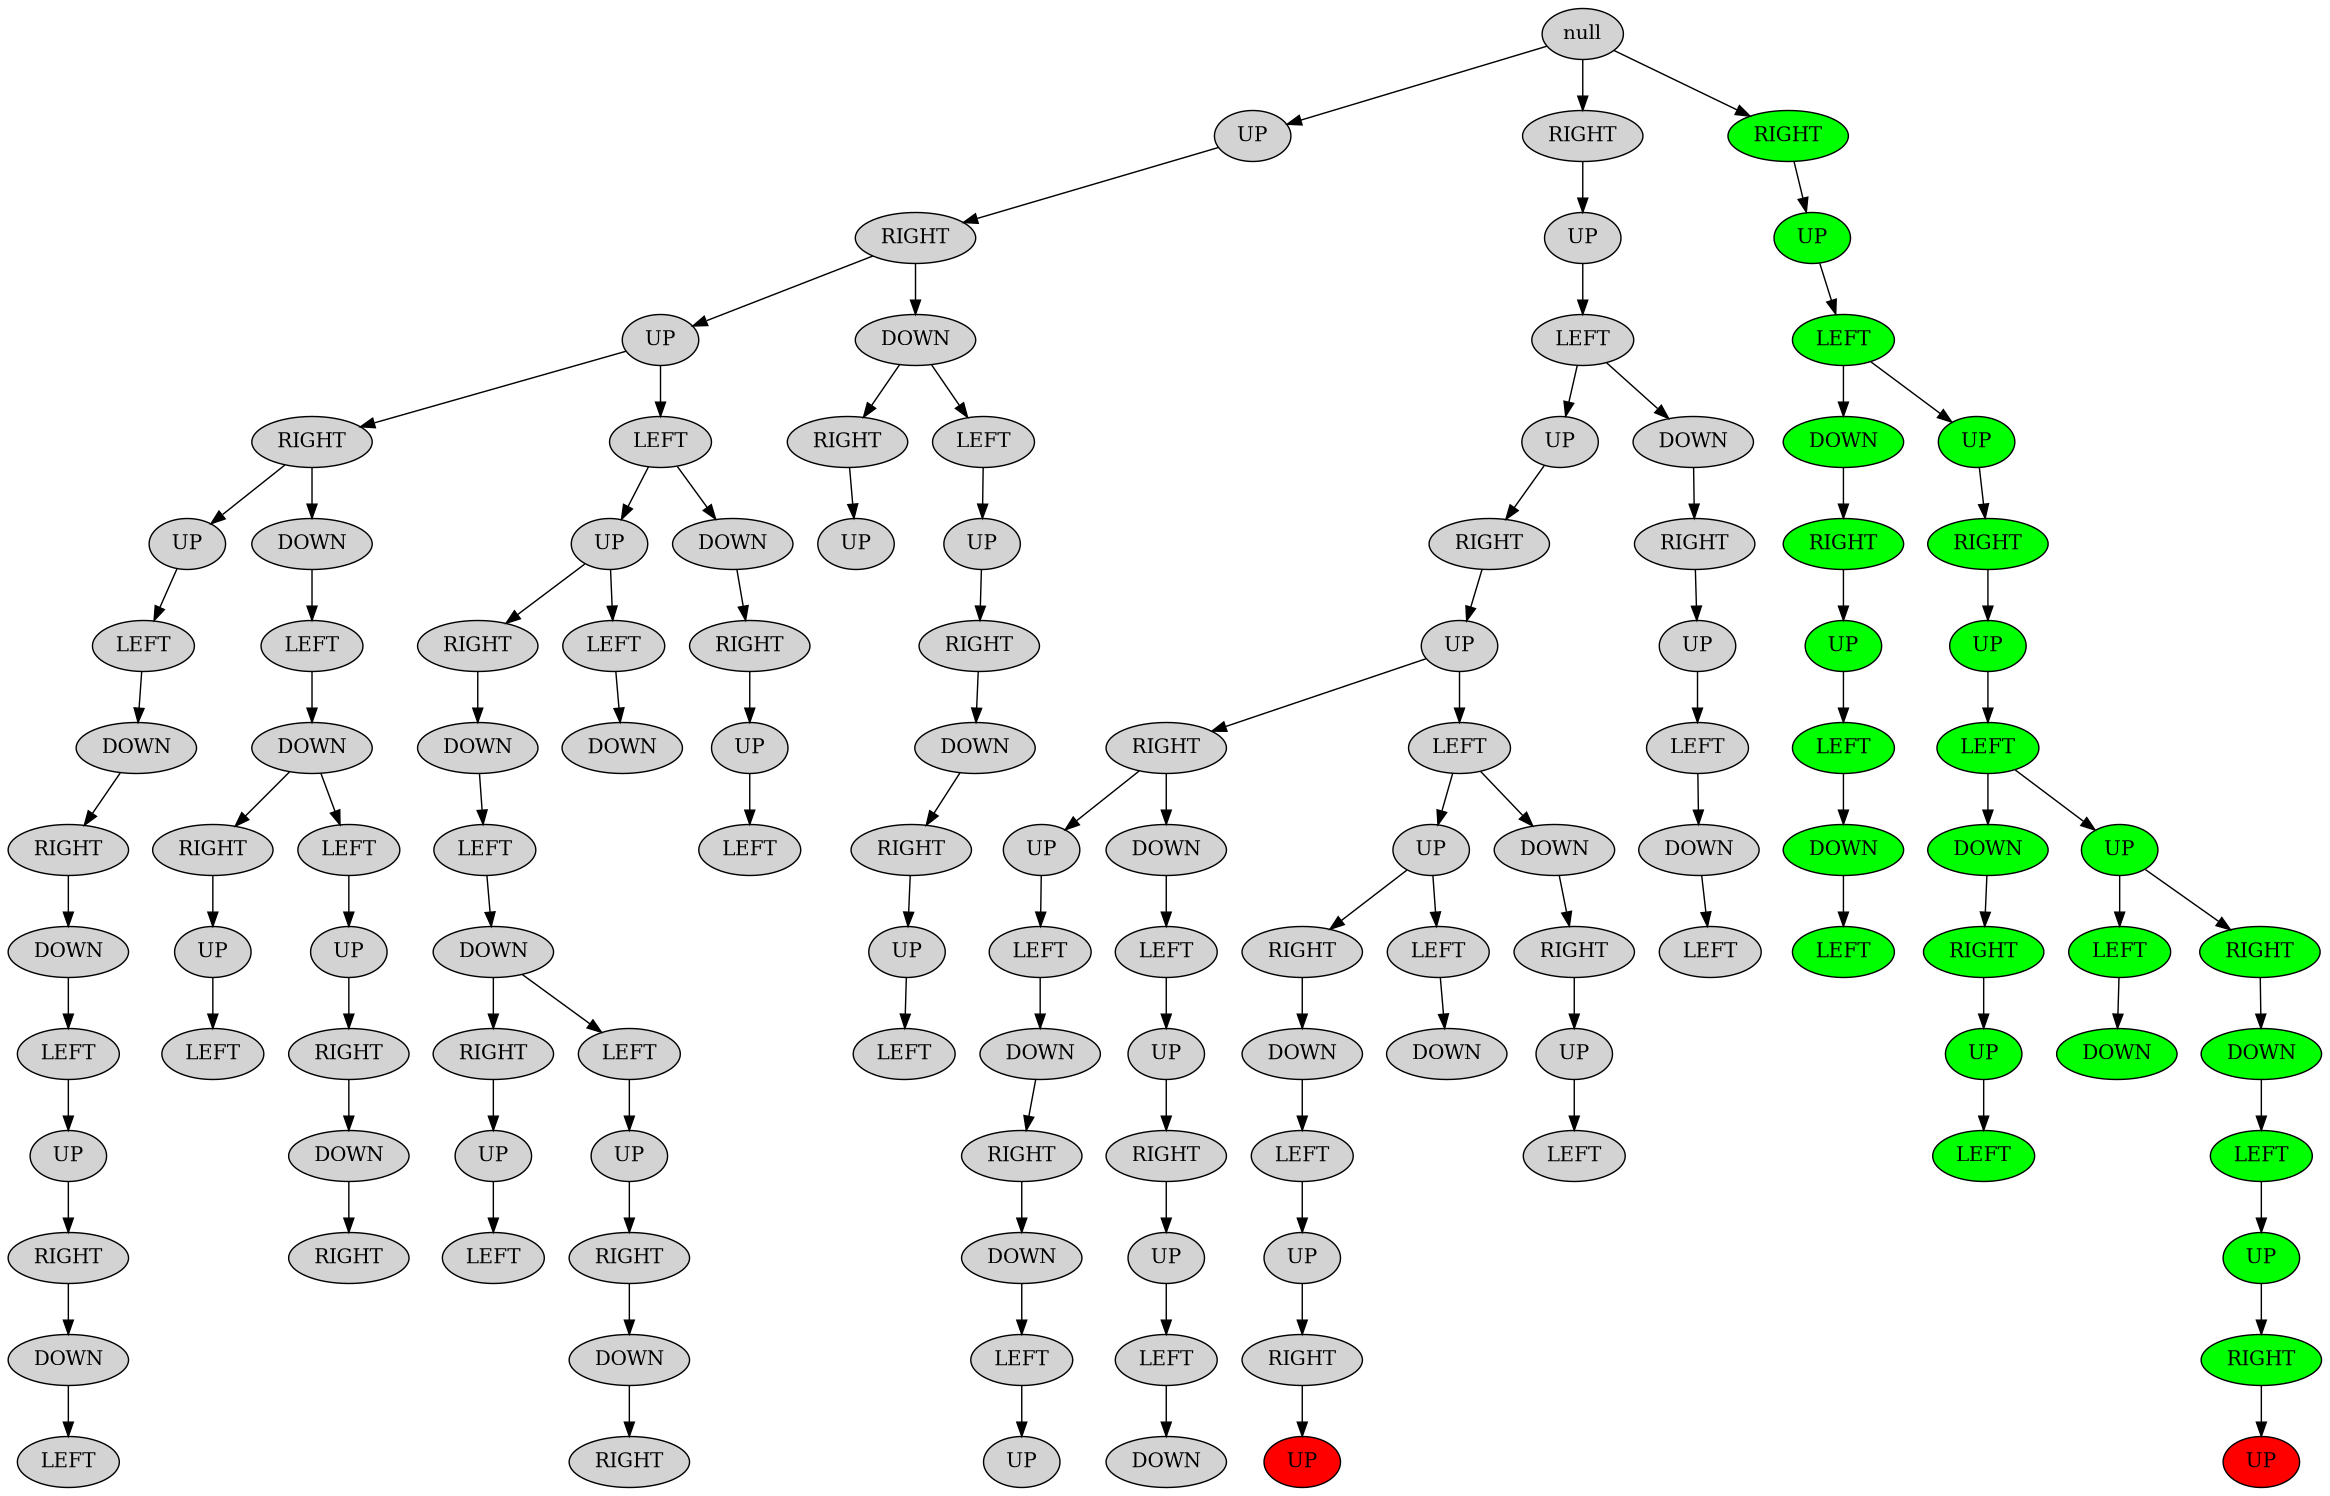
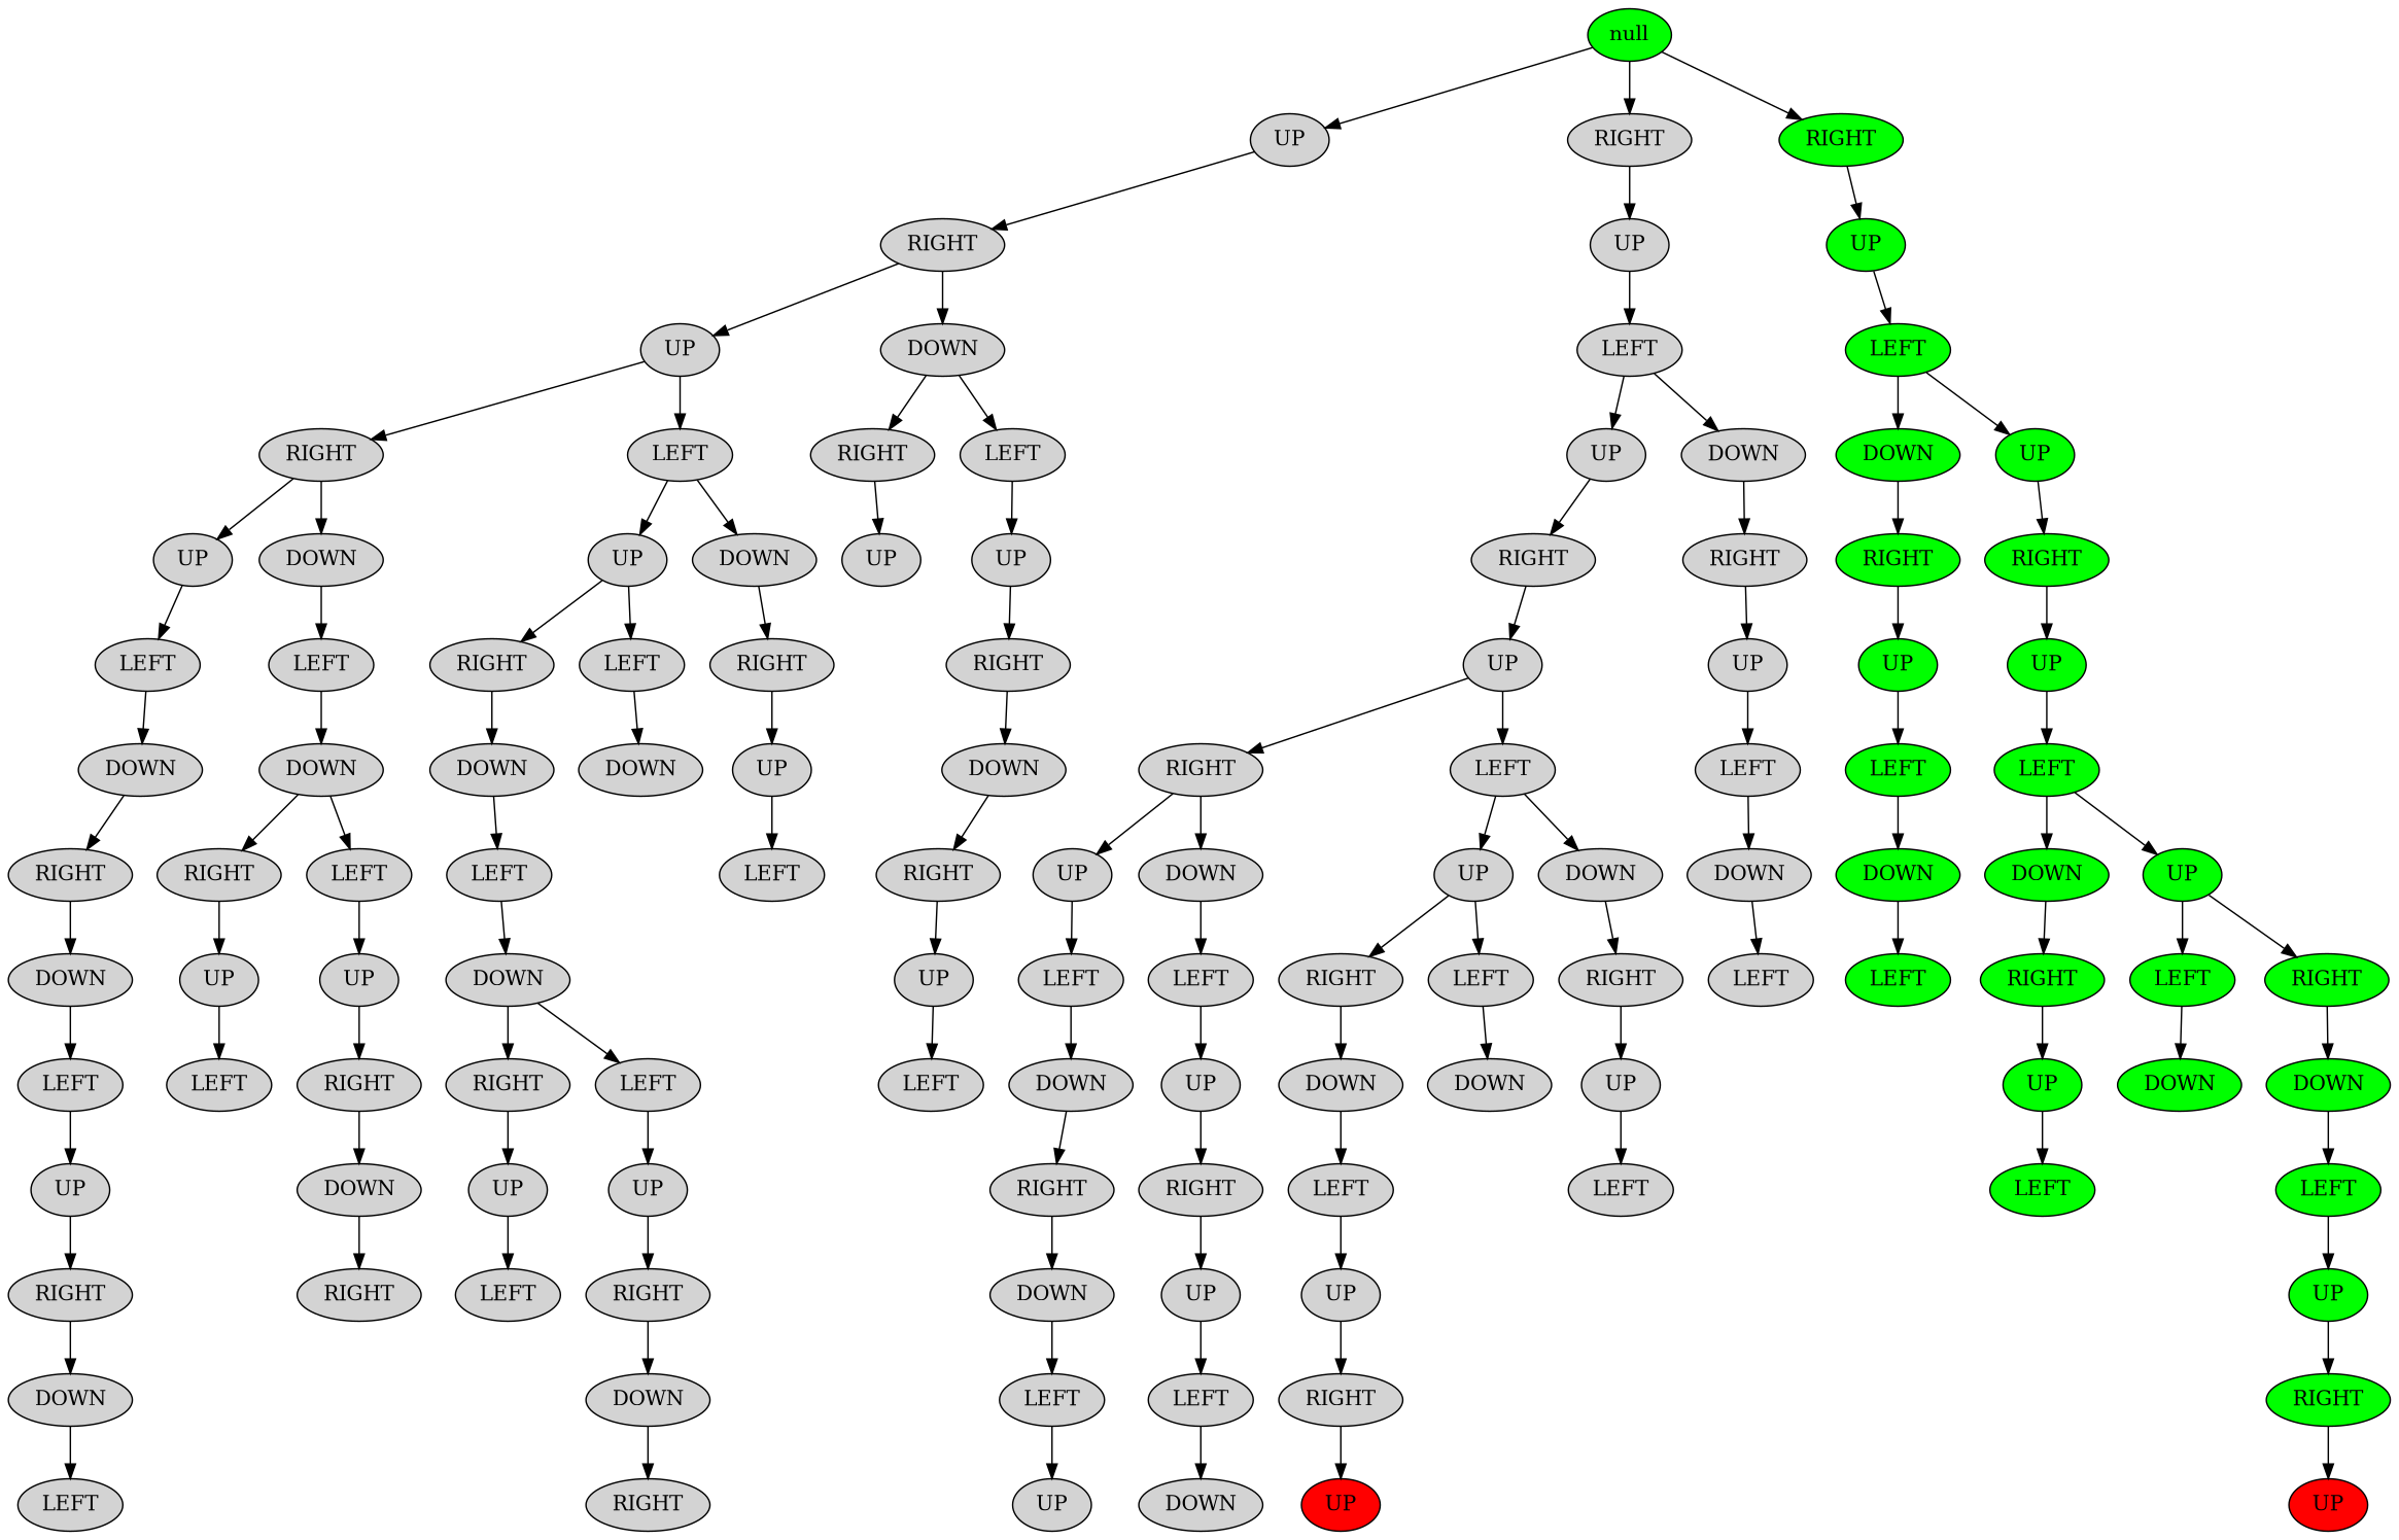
  digraph {
    node [style=filled]
-   n1 [fillcolor=lightgrey label=null]
+   n1 [fillcolor=green label=null]
    n2 [label=UP]
    n3 [label=RIGHT]
    n4 [fillcolor=green label=RIGHT]
    n5 [label=RIGHT]
    n6 [label=UP]
    n7 [label=UP]
    n8 [label=DOWN]
    n9 [label=LEFT]
    n10 [label=RIGHT]
    n11 [label=LEFT]
    n12 [label=RIGHT]
    n13 [label=LEFT]
    n14 [label=UP]
    n15 [label=DOWN]
    n16 [label=UP]
    n17 [label=DOWN]
    n18 [label=UP]
    n19 [label=DOWN]
    n20 [label=UP]
    n21 [label=UP]
    n22 [label=RIGHT]
    n23 [label=RIGHT]
    n24 [label=LEFT]
    n25 [label=LEFT]
    n26 [label=RIGHT]
    n27 [label=LEFT]
    n28 [label=RIGHT]
    n29 [label=RIGHT]
    n30 [label=UP]
    n31 [label=UP]
    n32 [label=DOWN]
    n33 [label=DOWN]
    n34 [label=DOWN]
    n35 [label=DOWN]
    n36 [label=UP]
    n37 [label=DOWN]
    n38 [label=RIGHT]
    n39 [label=LEFT]
    n40 [label=LEFT]
    n41 [label=RIGHT]
    n42 [label=RIGHT]
    n43 [label=LEFT]
    n44 [label=LEFT]
    n45 [label=LEFT]
    n46 [label=RIGHT]
    n47 [label=UP]
    n48 [label=DOWN]
    n49 [label=UP]
    n50 [label=DOWN]
    n51 [label=DOWN]
    n52 [label=DOWN]
    n53 [label=UP]
    n54 [label=UP]
    n55 [label=DOWN]
    n56 [label=UP]
    n57 [label=LEFT]
    n58 [label=LEFT]
    n59 [label=RIGHT]
    n60 [label=LEFT]
    n61 [label=RIGHT]
    n62 [label=LEFT]
    n63 [label=LEFT]
    n64 [label=LEFT]
    n65 [label=RIGHT]
    n66 [label=RIGHT]
    n67 [label=LEFT]
    n68 [label=LEFT]
    n69 [label=DOWN]
    n70 [label=UP]
    n71 [label=DOWN]
    n72 [label=DOWN]
    n73 [label=UP]
    n74 [label=UP]
    n75 [label=DOWN]
    n76 [label=UP]
    n77 [label=UP]
    n78 [label=RIGHT]
    n79 [label=RIGHT]
    n80 [label=LEFT]
    n81 [label=LEFT]
    n82 [label=RIGHT]
    n83 [label=RIGHT]
    n84 [label=LEFT]
    n85 [label=RIGHT]
    n86 [label=DOWN]
    n87 [label=UP]
    n88 [label=UP]
    n89 [label=DOWN]
    n90 [label=DOWN]
    n91 [label=LEFT]
    n92 [label=LEFT]
    n93 [label=RIGHT]
    n94 [label=LEFT]
    n95 [label=RIGHT]
    n96 [label=UP]
    n97 [label=DOWN]
    n98 [fillcolor=red label=UP]
    n99 [fillcolor=green label=UP]
    n100 [fillcolor=green label=LEFT]
    n101 [fillcolor=green label=DOWN]
    n102 [fillcolor=green label=UP]
    n103 [fillcolor=green label=RIGHT]
    n104 [fillcolor=green label=UP]
    n105 [fillcolor=green label=LEFT]
    n106 [fillcolor=green label=DOWN]
    n107 [fillcolor=green label=LEFT]
    n108 [fillcolor=green label=RIGHT]
    n109 [fillcolor=green label=UP]
    n110 [fillcolor=green label=LEFT]
    n111 [fillcolor=green label=DOWN]
    n112 [fillcolor=green label=UP]
    n113 [fillcolor=green label=RIGHT]
    n114 [fillcolor=green label=UP]
    n115 [fillcolor=green label=LEFT]
    n116 [fillcolor=green label=LEFT]
    n117 [fillcolor=green label=RIGHT]
    n118 [fillcolor=green label=DOWN]
    n119 [fillcolor=green label=DOWN]
    n120 [fillcolor=green label=LEFT]
    n121 [fillcolor=green label=UP]
    n122 [fillcolor=green label=RIGHT]
    n123 [fillcolor=red label=UP]
    n1 -> n2
    n1 -> n3
    n1 -> n4
    n2 -> n5
    n3 -> n6
    n4 -> n99
    n5 -> n7
    n5 -> n8
    n6 -> n9
    n7 -> n10
    n7 -> n11
    n8 -> n12
    n8 -> n13
    n9 -> n14
    n9 -> n15
    n10 -> n16
    n10 -> n17
    n11 -> n18
    n11 -> n19
    n12 -> n20
    n13 -> n21
    n14 -> n22
    n15 -> n23
    n16 -> n24
    n17 -> n25
    n18 -> n26
    n18 -> n27
    n19 -> n28
    n21 -> n29
    n22 -> n30
    n23 -> n31
    n24 -> n32
    n25 -> n33
    n26 -> n34
    n27 -> n35
    n28 -> n36
    n29 -> n37
    n30 -> n38
    n30 -> n39
    n31 -> n40
    n32 -> n41
    n33 -> n42
    n33 -> n43
    n34 -> n44
    n36 -> n45
    n37 -> n46
    n38 -> n47
    n38 -> n48
    n39 -> n49
    n39 -> n50
    n40 -> n51
    n41 -> n52
    n42 -> n53
    n43 -> n54
    n44 -> n55
    n46 -> n56
    n47 -> n57
    n48 -> n58
    n49 -> n59
    n49 -> n60
    n50 -> n61
    n51 -> n62
    n52 -> n63
    n53 -> n64
    n54 -> n65
    n55 -> n66
    n55 -> n67
    n56 -> n68
    n57 -> n69
    n58 -> n70
    n59 -> n71
    n60 -> n72
    n61 -> n73
    n63 -> n74
    n65 -> n75
    n66 -> n76
    n67 -> n77
    n69 -> n78
    n70 -> n79
    n71 -> n80
    n73 -> n81
    n74 -> n82
    n75 -> n83
    n76 -> n84
    n77 -> n85
    n78 -> n86
    n79 -> n87
    n80 -> n88
    n82 -> n89
    n85 -> n90
    n86 -> n91
    n87 -> n92
    n88 -> n93
    n89 -> n94
    n90 -> n95
    n91 -> n96
    n92 -> n97
    n93 -> n98
    n99 -> n100
    n100 -> n101
    n100 -> n102
    n101 -> n103
    n102 -> n108
    n103 -> n104
    n104 -> n105
    n105 -> n106
    n106 -> n107
    n108 -> n109
    n109 -> n110
    n110 -> n111
    n110 -> n112
    n111 -> n113
    n112 -> n116
    n112 -> n117
    n113 -> n114
    n114 -> n115
    n116 -> n118
    n117 -> n119
    n119 -> n120
    n120 -> n121
    n121 -> n122
    n122 -> n123
  }
